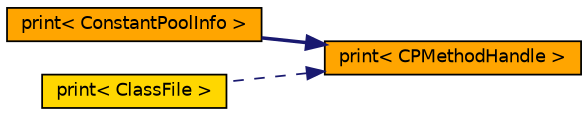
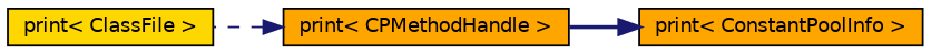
  digraph {
    rankdir=RL
    node [color=black fillcolor=orange fontname=Helvetica fontsize=10 shape=record style=filled]
    edge [color=midnightblue dir=back fontname=Helvetica fontsize=10 labelfontname=Helvetica labelfontsize=10]
    n1 [fontcolor=black height=0.2 label="print\< CPMethodHandle \>" width=0.4]
    n2 [height=0.2 label="print\< ConstantPoolInfo \>" width=0.4]
    n3 [fillcolor=gold height=0.2 label="print\< ClassFile \>" width=0.4]
-   n1 -> n2 [style=bold]
+   n2 -> n1 [style=bold]
    n1 -> n3 [style=dashed]
  }
